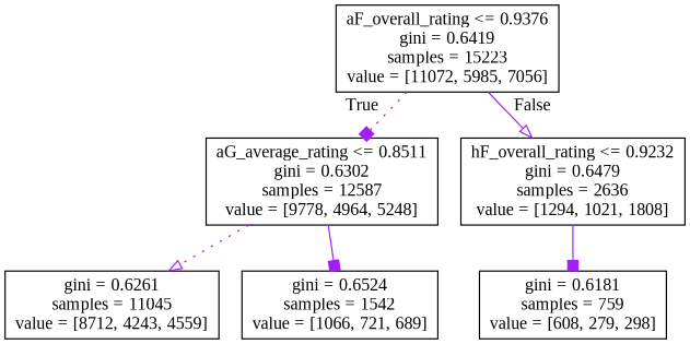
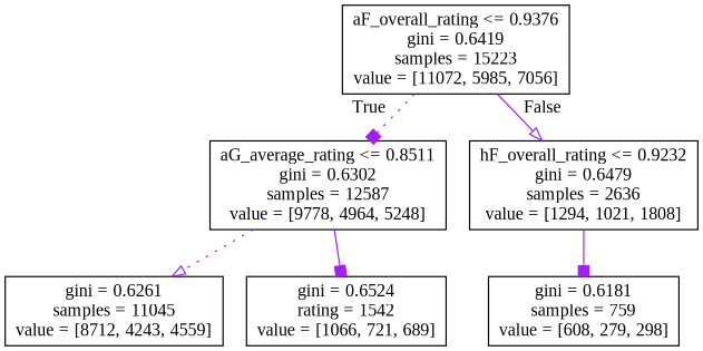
  digraph {
    fontname="Liberation Serif"
    node [fontname="Liberation Serif" shape=box]
    edge [arrowhead=box color=purple fontname="Liberation Serif" style=solid]
    n1 [label="aF_overall_rating <= 0.9376\ngini = 0.6419\nsamples = 15223\nvalue = [11072, 5985, 7056]"]
    n2 [label="aG_average_rating <= 0.8511\ngini = 0.6302\nsamples = 12587\nvalue = [9778, 4964, 5248]"]
    n3 [label="hF_overall_rating <= 0.9232\ngini = 0.6479\nsamples = 2636\nvalue = [1294, 1021, 1808]"]
    n4 [label="gini = 0.6261\nsamples = 11045\nvalue = [8712, 4243, 4559]"]
-   n5 [label="gini = 0.6524\nsamples = 1542\nvalue = [1066, 721, 689]"]
+   n5 [label="gini = 0.6524\nrating = 1542\nvalue = [1066, 721, 689]"]
    n6 [label="gini = 0.6181\nsamples = 759\nvalue = [608, 279, 298]"]
    n1 -> n2 [headlabel=True labelangle=45 labeldistance=2.5 style=dotted]
    n1 -> n3 [arrowhead=onormal headlabel=False labelangle=-45 labeldistance=2.5]
    n2 -> n4 [arrowhead=onormal style=dotted]
    n2 -> n5
    n3 -> n6
  }
